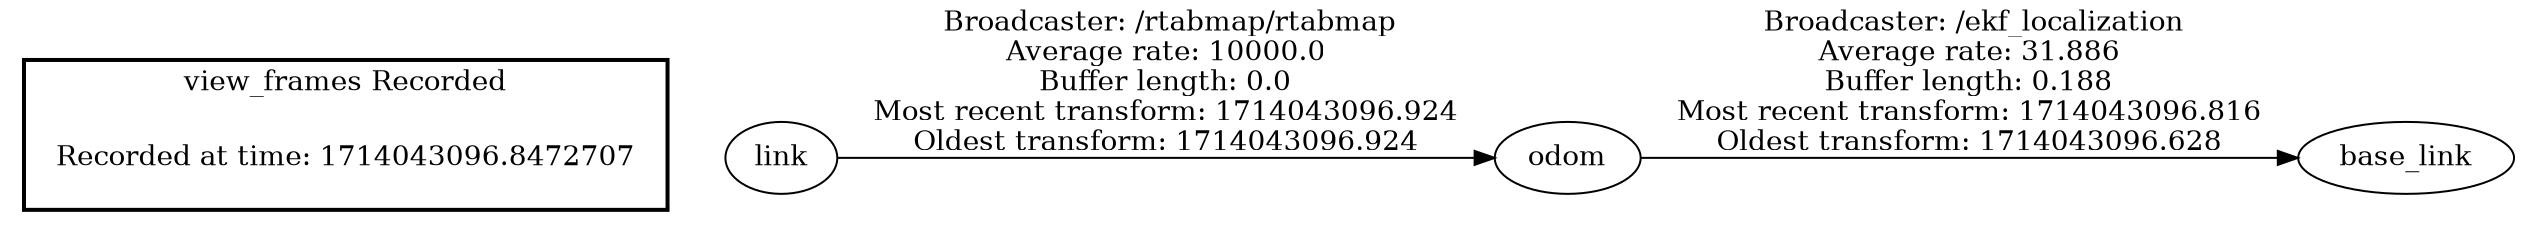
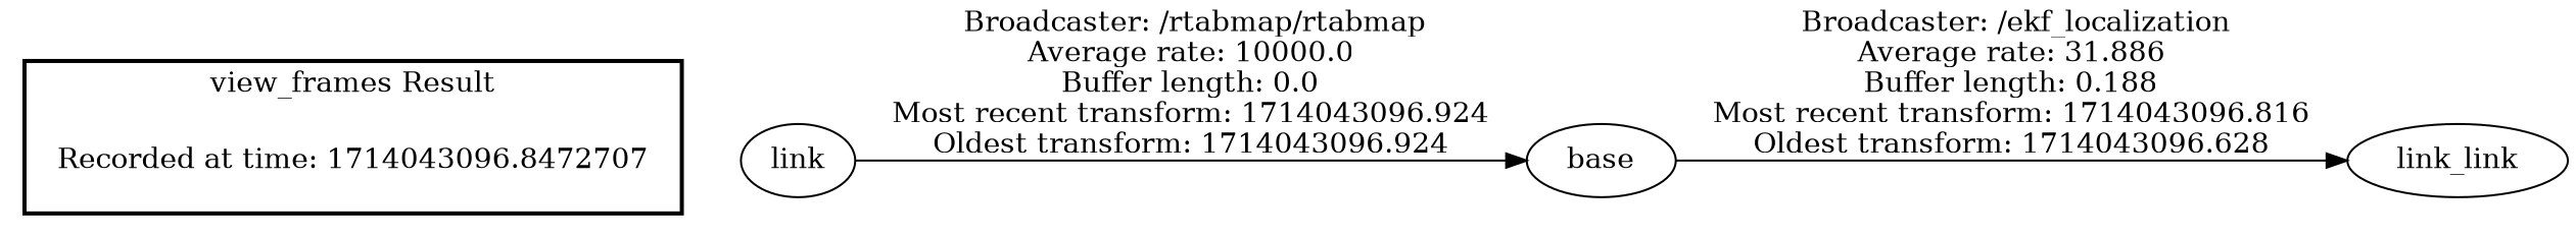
  digraph {
    rankdir=LR
    "Recorded at time: 1714043096.8472707" [shape=plaintext]
    n2 [label=link]
-   odom
-   base_link
+   odom [label=base]
+   base_link [label=link_link]
    subgraph cluster_1 {
      color=black
-     label="view_frames Recorded"
+     label="view_frames Result"
      style=bold
      "Recorded at time: 1714043096.8472707"
    }
    "Recorded at time: 1714043096.8472707" -> n2 [style=invis]
    n2 -> odom [label=" Broadcaster: /rtabmap/rtabmap\nAverage rate: 10000.0\nBuffer length: 0.0\nMost recent transform: 1714043096.924\nOldest transform: 1714043096.924\n"]
    odom -> base_link [label=" Broadcaster: /ekf_localization\nAverage rate: 31.886\nBuffer length: 0.188\nMost recent transform: 1714043096.816\nOldest transform: 1714043096.628\n"]
  }
